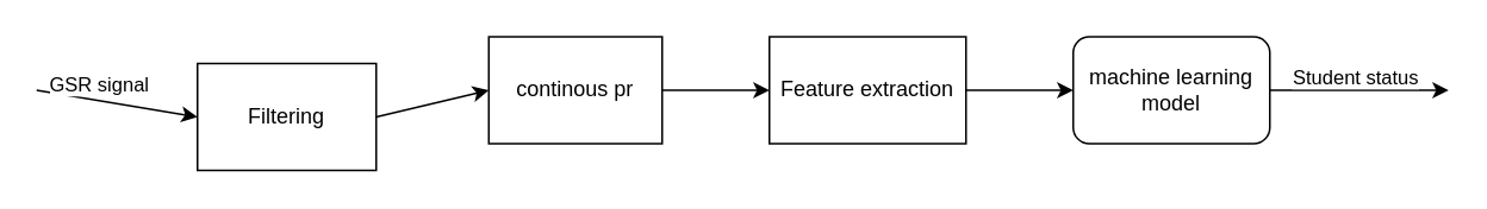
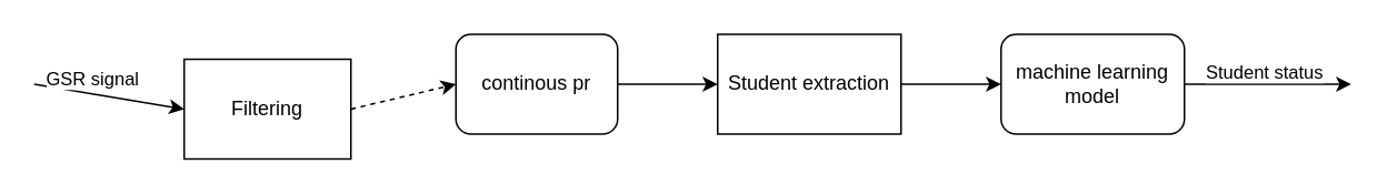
  <mxCell id="0" />
  <mxCell id="1" parent="0" />
  <mxCell id="2" value="Filtering" style="rounded=0;whiteSpace=wrap;html=1;" vertex="1" parent="1"><mxGeometry x="110" y="35" width="100" height="60" as="geometry" /></mxCell>
  <mxCell id="3" value="" style="endArrow=classic;html=1;rounded=0;entryX=0;entryY=0.5;entryDx=0;entryDy=0;" edge="1" parent="1" target="2"><mxGeometry width="50" height="50" relative="1" as="geometry"><mxPoint x="20" y="50" as="sourcePoint" /><mxPoint x="70" y="40" as="targetPoint" /></mxGeometry></mxCell>
  <mxCell id="4" value="GSR signal" style="edgeLabel;html=1;align=center;verticalAlign=middle;resizable=0;points=[];" vertex="1" connectable="0" parent="3"><mxGeometry x="-0.273" y="9" relative="1" as="geometry"><mxPoint as="offset" /></mxGeometry></mxCell>
- <mxCell id="5" value="continous pr" style="rounded=0;whiteSpace=wrap;html=1;" vertex="1" parent="1"><mxGeometry x="273" y="20" width="97" height="60" as="geometry" /></mxCell>
- <mxCell id="6" value="" style="endArrow=classic;html=1;rounded=0;exitX=1;exitY=0.5;exitDx=0;exitDy=0;entryX=0;entryY=0.5;entryDx=0;entryDy=0;" edge="1" parent="1" source="2" target="5"><mxGeometry width="50" height="50" relative="1" as="geometry"><mxPoint x="290" y="150" as="sourcePoint" /><mxPoint x="340" y="100" as="targetPoint" /></mxGeometry></mxCell>
- <mxCell id="7" value="Feature extraction" style="rounded=0;whiteSpace=wrap;html=1;" vertex="1" parent="1"><mxGeometry x="430" y="20" width="110" height="60" as="geometry" /></mxCell>
+ <mxCell id="5" value="continous pr" style="whiteSpace=wrap;html=1;rounded=1;" vertex="1" parent="1"><mxGeometry x="273" y="20" width="97" height="60" as="geometry" /></mxCell>
+ <mxCell id="6" value="" style="endArrow=classic;html=1;rounded=0;exitX=1;exitY=0.5;exitDx=0;exitDy=0;entryX=0;entryY=0.5;entryDx=0;entryDy=0;dashed=1;" edge="1" parent="1" source="2" target="5"><mxGeometry width="50" height="50" relative="1" as="geometry"><mxPoint x="290" y="150" as="sourcePoint" /><mxPoint x="340" y="100" as="targetPoint" /></mxGeometry></mxCell>
+ <mxCell id="7" value="Student extraction" style="rounded=0;whiteSpace=wrap;html=1;" vertex="1" parent="1"><mxGeometry x="430" y="20" width="110" height="60" as="geometry" /></mxCell>
  <mxCell id="8" value="" style="endArrow=classic;html=1;rounded=0;exitX=1;exitY=0.5;exitDx=0;exitDy=0;entryX=0;entryY=0.5;entryDx=0;entryDy=0;" edge="1" parent="1" source="5" target="7"><mxGeometry width="50" height="50" relative="1" as="geometry"><mxPoint x="290" y="150" as="sourcePoint" /><mxPoint x="340" y="100" as="targetPoint" /></mxGeometry></mxCell>
  <mxCell id="9" value="machine learning&lt;div&gt;model&lt;/div&gt;" style="whiteSpace=wrap;html=1;rounded=1;" vertex="1" parent="1"><mxGeometry x="600" y="20" width="110" height="60" as="geometry" /></mxCell>
  <mxCell id="10" value="" style="endArrow=classic;html=1;rounded=0;exitX=1;exitY=0.5;exitDx=0;exitDy=0;entryX=0;entryY=0.5;entryDx=0;entryDy=0;" edge="1" parent="1" source="7" target="9"><mxGeometry width="50" height="50" relative="1" as="geometry"><mxPoint x="340" y="150" as="sourcePoint" /><mxPoint x="390" y="100" as="targetPoint" /></mxGeometry></mxCell>
  <mxCell id="11" value="" style="endArrow=classic;html=1;rounded=0;exitX=1;exitY=0.5;exitDx=0;exitDy=0;" edge="1" parent="1" source="9"><mxGeometry width="50" height="50" relative="1" as="geometry"><mxPoint x="380" y="140" as="sourcePoint" /><mxPoint x="810" y="50" as="targetPoint" /></mxGeometry></mxCell>
  <mxCell id="12" value="Student status" style="edgeLabel;html=1;align=center;verticalAlign=middle;resizable=0;points=[];" vertex="1" connectable="0" parent="11"><mxGeometry x="-0.063" y="8" relative="1" as="geometry"><mxPoint as="offset" /></mxGeometry></mxCell>
